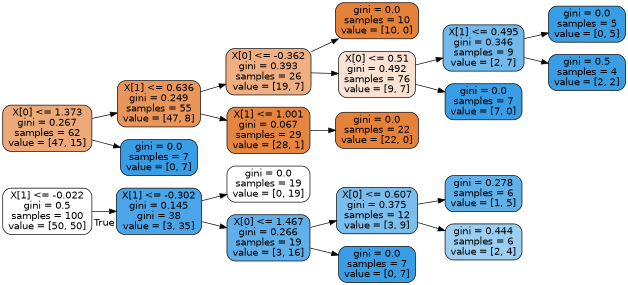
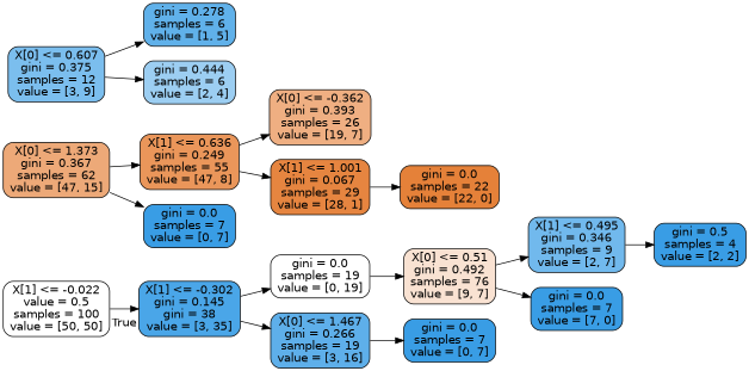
  digraph {
    rankdir=LR
    node [color=black fillcolor="#399de5ff" fontname=helvetica shape=box style="filled, rounded"]
    edge [fontname=helvetica]
-   n1 [fillcolor="#e5813900" label="X[1] <= -0.022\ngini = 0.5\nsamples = 100\nvalue = [50, 50]"]
+   n1 [fillcolor="#e5813900" label="X[1] <= -0.022\nvalue = 0.5\nsamples = 100\nvalue = [50, 50]"]
    n2 [fillcolor="#399de5e9" label="X[1] <= -0.302\ngini = 0.145\ngini = 38\nvalue = [3, 35]"]
    n3 [fillcolor="#e5813900" label="gini = 0.0\nsamples = 19\nvalue = [0, 19]"]
    n4 [fillcolor="#399de5cf" label="X[0] <= 1.467\ngini = 0.266\nsamples = 19\nvalue = [3, 16]"]
-   n5 [fillcolor="#e58139ae" label="X[0] <= 1.373\ngini = 0.267\nsamples = 62\nvalue = [47, 15]"]
+   n5 [fillcolor="#e58139ae" label="X[0] <= 1.373\ngini = 0.367\nsamples = 62\nvalue = [47, 15]"]
    n6 [fillcolor="#e58139d4" label="X[1] <= 0.636\ngini = 0.249\nsamples = 55\nvalue = [47, 8]"]
    n7 [label="gini = 0.0\nsamples = 7\nvalue = [0, 7]"]
    n8 [fillcolor="#399de5aa" label="X[0] <= 0.607\ngini = 0.375\nsamples = 12\nvalue = [3, 9]"]
    n9 [label="gini = 0.0\nsamples = 7\nvalue = [0, 7]"]
    n10 [fillcolor="#399de5cc" label="gini = 0.278\nsamples = 6\nvalue = [1, 5]"]
    n11 [fillcolor="#399de57f" label="gini = 0.444\nsamples = 6\nvalue = [2, 4]"]
    n12 [fillcolor="#e58139a1" label="X[0] <= -0.362\ngini = 0.393\nsamples = 26\nvalue = [19, 7]"]
    n13 [fillcolor="#e58139f6" label="X[1] <= 1.001\ngini = 0.067\nsamples = 29\nvalue = [28, 1]"]
-   n14 [fillcolor="#e58139ff" label="gini = 0.0\nsamples = 10\nvalue = [10, 0]"]
    n15 [fillcolor="#e5813939" label="X[0] <= 0.51\ngini = 0.492\nsamples = 76\nvalue = [9, 7]"]
    n16 [fillcolor="#e58139ff" label="gini = 0.0\nsamples = 22\nvalue = [22, 0]"]
    n17 [fillcolor="#399de5b6" label="X[1] <= 0.495\ngini = 0.346\nsamples = 9\nvalue = [2, 7]"]
    n18 [label="gini = 0.0\nsamples = 7\nvalue = [7, 0]"]
-   n19 [label="gini = 0.0\nsamples = 5\nvalue = [0, 5]"]
    n20 [label="gini = 0.5\nsamples = 4\nvalue = [2, 2]"]
    n1 -> n2 [headlabel=True labelangle=45 labeldistance=2.5]
    n2 -> n3
    n2 -> n4
-   n4 -> n8
    n4 -> n9
    n5 -> n6
    n5 -> n7
    n6 -> n12
    n6 -> n13
    n8 -> n10
    n8 -> n11
-   n12 -> n14
-   n12 -> n15
+   n3 -> n15
    n13 -> n16
    n15 -> n17
    n15 -> n18
-   n17 -> n19
    n17 -> n20
  }
